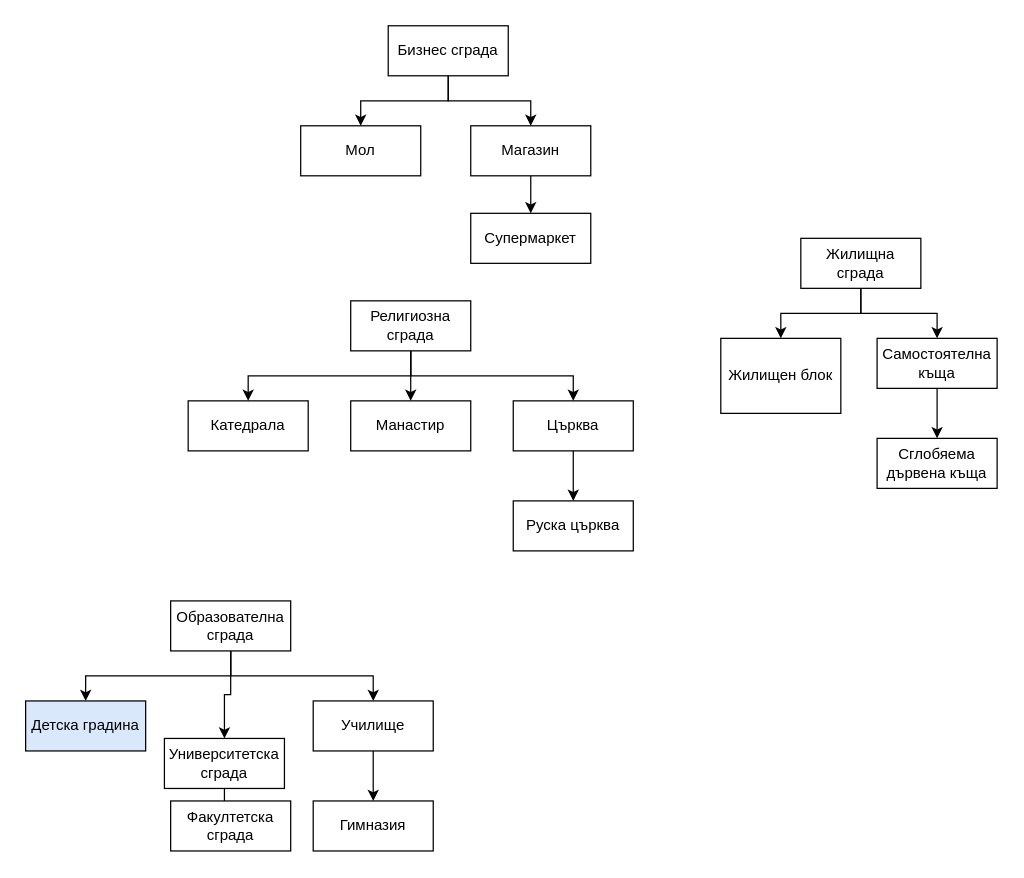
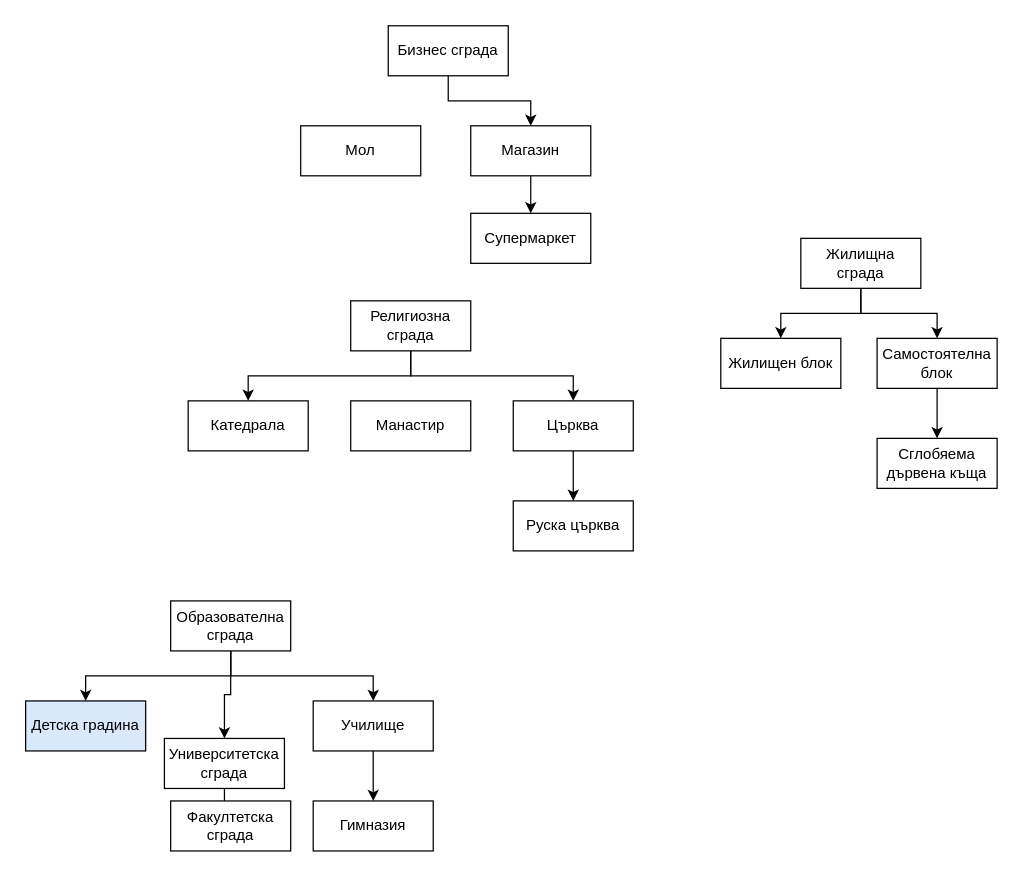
  <mxCell id="0" />
  <mxCell id="1" parent="0" />
  <mxCell id="2" style="edgeStyle=orthogonalEdgeStyle;rounded=0;orthogonalLoop=1;jettySize=auto;html=1;" edge="1" parent="1" source="5" target="28"><mxGeometry relative="1" as="geometry" /></mxCell>
  <mxCell id="3" style="edgeStyle=orthogonalEdgeStyle;rounded=0;orthogonalLoop=1;jettySize=auto;html=1;exitX=0.5;exitY=1;exitDx=0;exitDy=0;entryX=0.5;entryY=0;entryDx=0;entryDy=0;" edge="1" parent="1" source="5" target="7"><mxGeometry relative="1" as="geometry" /></mxCell>
  <mxCell id="4" style="edgeStyle=orthogonalEdgeStyle;rounded=0;orthogonalLoop=1;jettySize=auto;html=1;exitX=0.5;exitY=1;exitDx=0;exitDy=0;entryX=0.5;entryY=0;entryDx=0;entryDy=0;" edge="1" parent="1" source="5" target="20"><mxGeometry relative="1" as="geometry" /></mxCell>
  <mxCell id="5" value="Образователна сграда" style="rounded=0;whiteSpace=wrap;html=1;" vertex="1" parent="1"><mxGeometry x="136" y="480" width="96" height="40" as="geometry" /></mxCell>
  <mxCell id="6" style="edgeStyle=orthogonalEdgeStyle;rounded=0;orthogonalLoop=1;jettySize=auto;html=1;entryX=0.5;entryY=0;entryDx=0;entryDy=0;" edge="1" parent="1" source="7" target="22"><mxGeometry relative="1" as="geometry" /></mxCell>
  <mxCell id="7" value="Училище" style="rounded=0;whiteSpace=wrap;html=1;" vertex="1" parent="1"><mxGeometry x="250" y="560" width="96" height="40" as="geometry" /></mxCell>
- <mxCell id="8" value="Жилищен блок" style="rounded=0;whiteSpace=wrap;html=1;" vertex="1" parent="1"><mxGeometry x="576" y="270" width="96" height="60" as="geometry" /></mxCell>
+ <mxCell id="8" value="Жилищен блок" style="rounded=0;whiteSpace=wrap;html=1;" vertex="1" parent="1"><mxGeometry x="576" y="270" width="96" height="40" as="geometry" /></mxCell>
  <mxCell id="9" value="Руска църква" style="rounded=0;whiteSpace=wrap;html=1;" vertex="1" parent="1"><mxGeometry x="410" y="400" width="96" height="40" as="geometry" /></mxCell>
  <mxCell id="10" value="Сглобяема дървена къща" style="rounded=0;whiteSpace=wrap;html=1;" vertex="1" parent="1"><mxGeometry x="701" y="350" width="96" height="40" as="geometry" /></mxCell>
  <mxCell id="11" style="edgeStyle=orthogonalEdgeStyle;rounded=0;orthogonalLoop=1;jettySize=auto;html=1;exitX=0.5;exitY=1;exitDx=0;exitDy=0;" edge="1" parent="1" source="12" target="23"><mxGeometry relative="1" as="geometry" /></mxCell>
  <mxCell id="12" value="Магазин" style="rounded=0;whiteSpace=wrap;html=1;" vertex="1" parent="1"><mxGeometry x="376" y="100" width="96" height="40" as="geometry" /></mxCell>
  <mxCell id="13" style="edgeStyle=orthogonalEdgeStyle;rounded=0;orthogonalLoop=1;jettySize=auto;html=1;" edge="1" parent="1" source="15" target="8"><mxGeometry relative="1" as="geometry" /></mxCell>
  <mxCell id="14" style="edgeStyle=orthogonalEdgeStyle;rounded=0;orthogonalLoop=1;jettySize=auto;html=1;exitX=0.5;exitY=1;exitDx=0;exitDy=0;entryX=0.5;entryY=0;entryDx=0;entryDy=0;" edge="1" parent="1" source="15" target="34"><mxGeometry relative="1" as="geometry" /></mxCell>
  <mxCell id="15" value="Жилищна сграда" style="rounded=0;whiteSpace=wrap;html=1;" vertex="1" parent="1"><mxGeometry x="640" y="190" width="96" height="40" as="geometry" /></mxCell>
  <mxCell id="16" value="Мол" style="rounded=0;whiteSpace=wrap;html=1;" vertex="1" parent="1"><mxGeometry x="240" y="100" width="96" height="40" as="geometry" /></mxCell>
- <mxCell id="17" style="edgeStyle=orthogonalEdgeStyle;rounded=0;orthogonalLoop=1;jettySize=auto;html=1;exitX=0.5;exitY=1;exitDx=0;exitDy=0;entryX=0.5;entryY=0;entryDx=0;entryDy=0;" edge="1" parent="1" source="19" target="16"><mxGeometry relative="1" as="geometry" /></mxCell>
  <mxCell id="18" style="edgeStyle=orthogonalEdgeStyle;rounded=0;orthogonalLoop=1;jettySize=auto;html=1;entryX=0.5;entryY=0;entryDx=0;entryDy=0;" edge="1" parent="1" source="19" target="12"><mxGeometry relative="1" as="geometry" /></mxCell>
  <mxCell id="19" value="Бизнес сграда" style="rounded=0;whiteSpace=wrap;html=1;" vertex="1" parent="1"><mxGeometry x="310" y="20" width="96" height="40" as="geometry" /></mxCell>
  <mxCell id="20" value="Детска градина" style="rounded=0;whiteSpace=wrap;html=1;fillColor=#dae8fc;" vertex="1" parent="1"><mxGeometry x="20" y="560" width="96" height="40" as="geometry" /></mxCell>
  <mxCell id="21" value="Катедрала" style="rounded=0;whiteSpace=wrap;html=1;" vertex="1" parent="1"><mxGeometry x="150" y="320" width="96" height="40" as="geometry" /></mxCell>
  <mxCell id="22" value="Гимназия" style="rounded=0;whiteSpace=wrap;html=1;" vertex="1" parent="1"><mxGeometry x="250" y="640" width="96" height="40" as="geometry" /></mxCell>
  <mxCell id="23" value="Супермаркет" style="rounded=0;whiteSpace=wrap;html=1;" vertex="1" parent="1"><mxGeometry x="376" y="170" width="96" height="40" as="geometry" /></mxCell>
  <mxCell id="24" value="Манастир" style="rounded=0;whiteSpace=wrap;html=1;" vertex="1" parent="1"><mxGeometry x="280" y="320" width="96" height="40" as="geometry" /></mxCell>
  <mxCell id="25" style="edgeStyle=orthogonalEdgeStyle;rounded=0;orthogonalLoop=1;jettySize=auto;html=1;entryX=0.5;entryY=0;entryDx=0;entryDy=0;" edge="1" parent="1" source="26" target="9"><mxGeometry relative="1" as="geometry" /></mxCell>
  <mxCell id="26" value="Църква" style="rounded=0;whiteSpace=wrap;html=1;" vertex="1" parent="1"><mxGeometry x="410" y="320" width="96" height="40" as="geometry" /></mxCell>
  <mxCell id="27" style="edgeStyle=orthogonalEdgeStyle;rounded=0;orthogonalLoop=1;jettySize=auto;html=1;entryX=0.5;entryY=0;entryDx=0;entryDy=0;" edge="1" parent="1" source="28" target="35"><mxGeometry relative="1" as="geometry" /></mxCell>
  <mxCell id="28" value="Университетска сграда" style="rounded=0;whiteSpace=wrap;html=1;" vertex="1" parent="1"><mxGeometry x="131" y="590" width="96" height="40" as="geometry" /></mxCell>
  <mxCell id="29" style="edgeStyle=orthogonalEdgeStyle;rounded=0;orthogonalLoop=1;jettySize=auto;html=1;exitX=0.5;exitY=1;exitDx=0;exitDy=0;entryX=0.5;entryY=0;entryDx=0;entryDy=0;" edge="1" parent="1" source="32" target="26"><mxGeometry relative="1" as="geometry" /></mxCell>
- <mxCell id="30" style="edgeStyle=orthogonalEdgeStyle;rounded=0;orthogonalLoop=1;jettySize=auto;html=1;exitX=0.5;exitY=1;exitDx=0;exitDy=0;entryX=0.5;entryY=0;entryDx=0;entryDy=0;" edge="1" parent="1" source="32" target="24"><mxGeometry relative="1" as="geometry" /></mxCell>
  <mxCell id="31" style="edgeStyle=orthogonalEdgeStyle;rounded=0;orthogonalLoop=1;jettySize=auto;html=1;entryX=0.5;entryY=0;entryDx=0;entryDy=0;" edge="1" parent="1" source="32" target="21"><mxGeometry relative="1" as="geometry"><Array as="points"><mxPoint x="328" y="300" /><mxPoint x="198" y="300" /></Array></mxGeometry></mxCell>
  <mxCell id="32" value="Религиозна сграда" style="rounded=0;whiteSpace=wrap;html=1;" vertex="1" parent="1"><mxGeometry x="280" y="240" width="96" height="40" as="geometry" /></mxCell>
  <mxCell id="33" style="edgeStyle=orthogonalEdgeStyle;rounded=0;orthogonalLoop=1;jettySize=auto;html=1;entryX=0.5;entryY=0;entryDx=0;entryDy=0;" edge="1" parent="1" source="34" target="10"><mxGeometry relative="1" as="geometry" /></mxCell>
- <mxCell id="34" value="Самостоятелна къща" style="rounded=0;whiteSpace=wrap;html=1;" vertex="1" parent="1"><mxGeometry x="701" y="270" width="96" height="40" as="geometry" /></mxCell>
+ <mxCell id="34" value="Самостоятелна блок" style="rounded=0;whiteSpace=wrap;html=1;" vertex="1" parent="1"><mxGeometry x="701" y="270" width="96" height="40" as="geometry" /></mxCell>
  <mxCell id="35" value="Факултетска сграда" style="rounded=0;whiteSpace=wrap;html=1;" vertex="1" parent="1"><mxGeometry x="136" y="640" width="96" height="40" as="geometry" /></mxCell>
